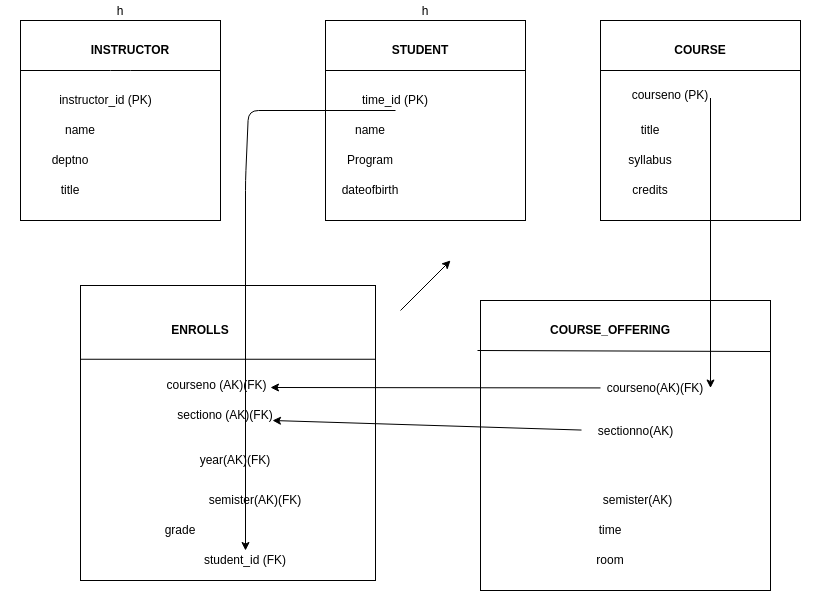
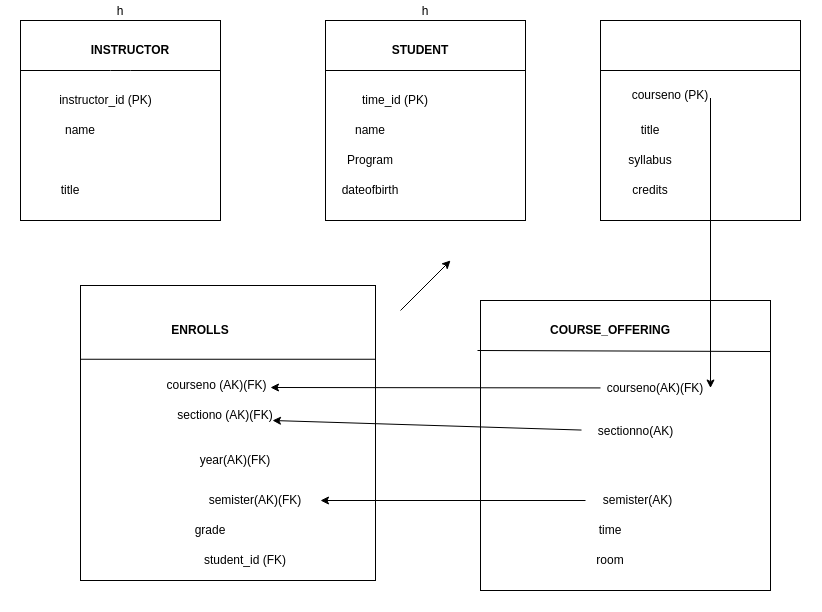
  <mxCell id="0" />
  <mxCell id="1" parent="0" />
  <mxCell id="2" value="h" style="whiteSpace=wrap;html=1;aspect=fixed;labelPosition=center;verticalLabelPosition=top;align=center;verticalAlign=bottom;" vertex="1" parent="1"><mxGeometry x="20" y="20" width="200" height="200" as="geometry" /></mxCell>
  <mxCell id="3" value="" style="whiteSpace=wrap;html=1;aspect=fixed;" vertex="1" parent="1"><mxGeometry x="600" y="20" width="200" height="200" as="geometry" /></mxCell>
  <mxCell id="4" value="" style="whiteSpace=wrap;html=1;aspect=fixed;" vertex="1" parent="1"><mxGeometry x="80" y="285" width="295" height="295" as="geometry" /></mxCell>
  <mxCell id="5" value="" style="whiteSpace=wrap;html=1;aspect=fixed;" vertex="1" parent="1"><mxGeometry x="480" y="300" width="290" height="290" as="geometry" /></mxCell>
  <mxCell id="6" value="" style="endArrow=none;html=1;exitX=0;exitY=0.25;exitDx=0;exitDy=0;entryX=1;entryY=0.25;entryDx=0;entryDy=0;" edge="1" parent="1" source="2" target="2"><mxGeometry width="50" height="50" relative="1" as="geometry"><mxPoint x="400" y="290" as="sourcePoint" /><mxPoint x="450" y="240" as="targetPoint" /><Array as="points"><mxPoint x="120" y="70" /></Array></mxGeometry></mxCell>
  <mxCell id="7" value="INSTRUCTOR" style="text;html=1;strokeColor=none;fillColor=none;align=center;verticalAlign=middle;whiteSpace=wrap;rounded=0;fontStyle=1" vertex="1" parent="1"><mxGeometry x="110" y="40" width="40" height="20" as="geometry" /></mxCell>
  <mxCell id="8" value="h" style="whiteSpace=wrap;html=1;aspect=fixed;labelPosition=center;verticalLabelPosition=top;align=center;verticalAlign=bottom;" vertex="1" parent="1"><mxGeometry x="325" y="20" width="200" height="200" as="geometry" /></mxCell>
  <mxCell id="9" value="" style="endArrow=none;html=1;" edge="1" parent="1" source="8"><mxGeometry width="50" height="50" relative="1" as="geometry"><mxPoint x="400" y="270" as="sourcePoint" /><mxPoint x="450" y="220" as="targetPoint" /></mxGeometry></mxCell>
  <mxCell id="10" value="" style="endArrow=none;html=1;exitX=0;exitY=0.25;exitDx=0;exitDy=0;entryX=1;entryY=0.25;entryDx=0;entryDy=0;" edge="1" parent="1" source="8" target="8"><mxGeometry width="50" height="50" relative="1" as="geometry"><mxPoint x="400" y="270" as="sourcePoint" /><mxPoint x="450" y="220" as="targetPoint" /></mxGeometry></mxCell>
  <mxCell id="11" value="&lt;b&gt;STUDENT&lt;/b&gt;" style="text;html=1;strokeColor=none;fillColor=none;align=center;verticalAlign=middle;whiteSpace=wrap;rounded=0;" vertex="1" parent="1"><mxGeometry x="400" y="40" width="40" height="20" as="geometry" /></mxCell>
  <mxCell id="12" value="" style="endArrow=none;html=1;entryX=1;entryY=0.25;entryDx=0;entryDy=0;exitX=0;exitY=0.25;exitDx=0;exitDy=0;" edge="1" parent="1" source="3" target="3"><mxGeometry width="50" height="50" relative="1" as="geometry"><mxPoint x="400" y="270" as="sourcePoint" /><mxPoint x="450" y="220" as="targetPoint" /></mxGeometry></mxCell>
- <mxCell id="13" value="&lt;b&gt;COURSE&lt;/b&gt;" style="text;html=1;strokeColor=none;fillColor=none;align=center;verticalAlign=middle;whiteSpace=wrap;rounded=0;" vertex="1" parent="1"><mxGeometry x="680" y="40" width="40" height="20" as="geometry" /></mxCell>
  <mxCell id="14" value="" style="endArrow=none;html=1;exitX=0;exitY=0.25;exitDx=0;exitDy=0;entryX=1;entryY=0.25;entryDx=0;entryDy=0;" edge="1" parent="1" source="4" target="4"><mxGeometry width="50" height="50" relative="1" as="geometry"><mxPoint x="400" y="270" as="sourcePoint" /><mxPoint x="450" y="220" as="targetPoint" /></mxGeometry></mxCell>
  <mxCell id="15" value="" style="endArrow=none;html=1;entryX=1;entryY=0.176;entryDx=0;entryDy=0;entryPerimeter=0;" edge="1" parent="1" target="5"><mxGeometry width="50" height="50" relative="1" as="geometry"><mxPoint x="477" y="350" as="sourcePoint" /><mxPoint x="450" y="220" as="targetPoint" /></mxGeometry></mxCell>
  <mxCell id="16" value="name" style="text;html=1;strokeColor=none;fillColor=none;align=center;verticalAlign=middle;whiteSpace=wrap;rounded=0;" vertex="1" parent="1"><mxGeometry x="60" y="120" width="40" height="20" as="geometry" /></mxCell>
- <mxCell id="17" value="deptno" style="text;html=1;strokeColor=none;fillColor=none;align=center;verticalAlign=middle;whiteSpace=wrap;rounded=0;" vertex="1" parent="1"><mxGeometry x="50" y="150" width="40" height="20" as="geometry" /></mxCell>
  <mxCell id="18" value="title" style="text;html=1;strokeColor=none;fillColor=none;align=center;verticalAlign=middle;whiteSpace=wrap;rounded=0;" vertex="1" parent="1"><mxGeometry x="50" y="180" width="40" height="20" as="geometry" /></mxCell>
  <mxCell id="19" value="instructor_id (PK)" style="text;html=1;strokeColor=none;fillColor=none;align=center;verticalAlign=middle;whiteSpace=wrap;rounded=0;" vertex="1" parent="1"><mxGeometry x="51" y="90" width="109" height="20" as="geometry" /></mxCell>
  <mxCell id="20" value="time_id (PK)" style="text;html=1;strokeColor=none;fillColor=none;align=center;verticalAlign=middle;whiteSpace=wrap;rounded=0;" vertex="1" parent="1"><mxGeometry x="350" y="90" width="90" height="20" as="geometry" /></mxCell>
  <mxCell id="21" value="name" style="text;html=1;strokeColor=none;fillColor=none;align=center;verticalAlign=middle;whiteSpace=wrap;rounded=0;" vertex="1" parent="1"><mxGeometry x="350" y="120" width="40" height="20" as="geometry" /></mxCell>
  <mxCell id="22" value="Program" style="text;html=1;strokeColor=none;fillColor=none;align=center;verticalAlign=middle;whiteSpace=wrap;rounded=0;" vertex="1" parent="1"><mxGeometry x="350" y="150" width="40" height="20" as="geometry" /></mxCell>
  <mxCell id="23" value="dateofbirth" style="text;html=1;strokeColor=none;fillColor=none;align=center;verticalAlign=middle;whiteSpace=wrap;rounded=0;" vertex="1" parent="1"><mxGeometry x="350" y="180" width="40" height="20" as="geometry" /></mxCell>
  <mxCell id="24" value="courseno (PK)" style="text;html=1;strokeColor=none;fillColor=none;align=center;verticalAlign=middle;whiteSpace=wrap;rounded=0;" vertex="1" parent="1"><mxGeometry x="630" y="90" width="80" height="10" as="geometry" /></mxCell>
  <mxCell id="25" value="syllabus" style="text;html=1;strokeColor=none;fillColor=none;align=center;verticalAlign=middle;whiteSpace=wrap;rounded=0;" vertex="1" parent="1"><mxGeometry x="630" y="150" width="40" height="20" as="geometry" /></mxCell>
  <mxCell id="26" value="title" style="text;html=1;strokeColor=none;fillColor=none;align=center;verticalAlign=middle;whiteSpace=wrap;rounded=0;" vertex="1" parent="1"><mxGeometry x="630" y="120" width="40" height="20" as="geometry" /></mxCell>
  <mxCell id="27" value="credits" style="text;html=1;strokeColor=none;fillColor=none;align=center;verticalAlign=middle;whiteSpace=wrap;rounded=0;" vertex="1" parent="1"><mxGeometry x="630" y="180" width="40" height="20" as="geometry" /></mxCell>
  <mxCell id="28" value="&lt;b&gt;ENROLLS&lt;/b&gt;" style="text;html=1;strokeColor=none;fillColor=none;align=center;verticalAlign=middle;whiteSpace=wrap;rounded=0;" vertex="1" parent="1"><mxGeometry x="180" y="320" width="40" height="20" as="geometry" /></mxCell>
  <mxCell id="29" value="courseno (AK)(FK)" style="text;html=1;strokeColor=none;fillColor=none;align=center;verticalAlign=middle;whiteSpace=wrap;rounded=0;" vertex="1" parent="1"><mxGeometry x="160" y="380" width="112.5" height="10" as="geometry" /></mxCell>
  <mxCell id="30" value="sectiono (AK)(FK)" style="text;html=1;strokeColor=none;fillColor=none;align=center;verticalAlign=middle;whiteSpace=wrap;rounded=0;" vertex="1" parent="1"><mxGeometry x="170" y="410" width="110" height="10" as="geometry" /></mxCell>
  <mxCell id="31" value="year(AK)(FK)" style="text;html=1;strokeColor=none;fillColor=none;align=center;verticalAlign=middle;whiteSpace=wrap;rounded=0;" vertex="1" parent="1"><mxGeometry x="190" y="450" width="90" height="20" as="geometry" /></mxCell>
  <mxCell id="32" value="semister(AK)(FK)" style="text;html=1;strokeColor=none;fillColor=none;align=center;verticalAlign=middle;whiteSpace=wrap;rounded=0;" vertex="1" parent="1"><mxGeometry x="190" y="490" width="130" height="20" as="geometry" /></mxCell>
- <mxCell id="33" value="grade" style="text;html=1;strokeColor=none;fillColor=none;align=center;verticalAlign=middle;whiteSpace=wrap;rounded=0;" vertex="1" parent="1"><mxGeometry x="160" y="520" width="40" height="20" as="geometry" /></mxCell>
+ <mxCell id="33" value="grade" style="text;html=1;strokeColor=none;fillColor=none;align=center;verticalAlign=middle;whiteSpace=wrap;rounded=0;" vertex="1" parent="1"><mxGeometry x="190" y="520" width="40" height="20" as="geometry" /></mxCell>
  <mxCell id="34" value="&lt;b&gt;COURSE_OFFERING&lt;/b&gt;" style="text;html=1;strokeColor=none;fillColor=none;align=center;verticalAlign=middle;whiteSpace=wrap;rounded=0;" vertex="1" parent="1"><mxGeometry x="590" y="320" width="40" height="20" as="geometry" /></mxCell>
  <mxCell id="35" value="student_id (FK)" style="text;html=1;strokeColor=none;fillColor=none;align=center;verticalAlign=middle;whiteSpace=wrap;rounded=0;" vertex="1" parent="1"><mxGeometry x="190" y="550" width="110" height="20" as="geometry" /></mxCell>
  <mxCell id="36" value="sectionno(AK)" style="text;html=1;strokeColor=none;fillColor=none;align=center;verticalAlign=middle;whiteSpace=wrap;rounded=0;" vertex="1" parent="1"><mxGeometry x="581" y="420" width="109" height="22.5" as="geometry" /></mxCell>
  <mxCell id="37" value="semister(AK)" style="text;html=1;strokeColor=none;fillColor=none;align=center;verticalAlign=middle;whiteSpace=wrap;rounded=0;" vertex="1" parent="1"><mxGeometry x="585" y="490" width="105" height="20" as="geometry" /></mxCell>
  <mxCell id="38" value="time" style="text;html=1;strokeColor=none;fillColor=none;align=center;verticalAlign=middle;whiteSpace=wrap;rounded=0;" vertex="1" parent="1"><mxGeometry x="590" y="520" width="40" height="20" as="geometry" /></mxCell>
  <mxCell id="39" value="room" style="text;html=1;strokeColor=none;fillColor=none;align=center;verticalAlign=middle;whiteSpace=wrap;rounded=0;" vertex="1" parent="1"><mxGeometry x="590" y="550" width="40" height="20" as="geometry" /></mxCell>
  <mxCell id="40" value="courseno(AK)(FK)" style="text;html=1;strokeColor=none;fillColor=none;align=center;verticalAlign=middle;whiteSpace=wrap;rounded=0;" vertex="1" parent="1"><mxGeometry x="600" y="380" width="110" height="15" as="geometry" /></mxCell>
  <mxCell id="41" value="" style="endArrow=classic;html=1;entryX=1;entryY=0.5;entryDx=0;entryDy=0;exitX=1;exitY=0.75;exitDx=0;exitDy=0;" edge="1" parent="1" source="24" target="40"><mxGeometry width="50" height="50" relative="1" as="geometry"><mxPoint x="710" y="285" as="sourcePoint" /><mxPoint x="760" y="235" as="targetPoint" /></mxGeometry></mxCell>
- <mxCell id="42" value="" style="endArrow=classic;html=1;exitX=0.5;exitY=1;exitDx=0;exitDy=0;" edge="1" parent="1" source="20" target="35"><mxGeometry width="50" height="50" relative="1" as="geometry"><mxPoint x="400" y="310" as="sourcePoint" /><mxPoint x="450" y="260" as="targetPoint" /><Array as="points"><mxPoint x="248" y="110" /><mxPoint x="245" y="180" /></Array></mxGeometry></mxCell>
  <mxCell id="43" value="" style="endArrow=classic;html=1;" edge="1" parent="1"><mxGeometry width="50" height="50" relative="1" as="geometry"><mxPoint x="400" y="310" as="sourcePoint" /><mxPoint x="450" y="260" as="targetPoint" /></mxGeometry></mxCell>
  <mxCell id="44" value="" style="endArrow=classic;html=1;" edge="1" parent="1" source="40"><mxGeometry width="50" height="50" relative="1" as="geometry"><mxPoint x="390" y="410" as="sourcePoint" /><mxPoint x="270" y="387" as="targetPoint" /></mxGeometry></mxCell>
  <mxCell id="45" value="" style="endArrow=classic;html=1;" edge="1" parent="1" source="36"><mxGeometry width="50" height="50" relative="1" as="geometry"><mxPoint x="400" y="450" as="sourcePoint" /><mxPoint x="272" y="420" as="targetPoint" /></mxGeometry></mxCell>
+ <mxCell id="46" value="" style="endArrow=classic;html=1;" edge="1" parent="1" source="37" target="32"><mxGeometry width="50" height="50" relative="1" as="geometry"><mxPoint x="410" y="530" as="sourcePoint" /><mxPoint x="460" y="480" as="targetPoint" /></mxGeometry></mxCell>
